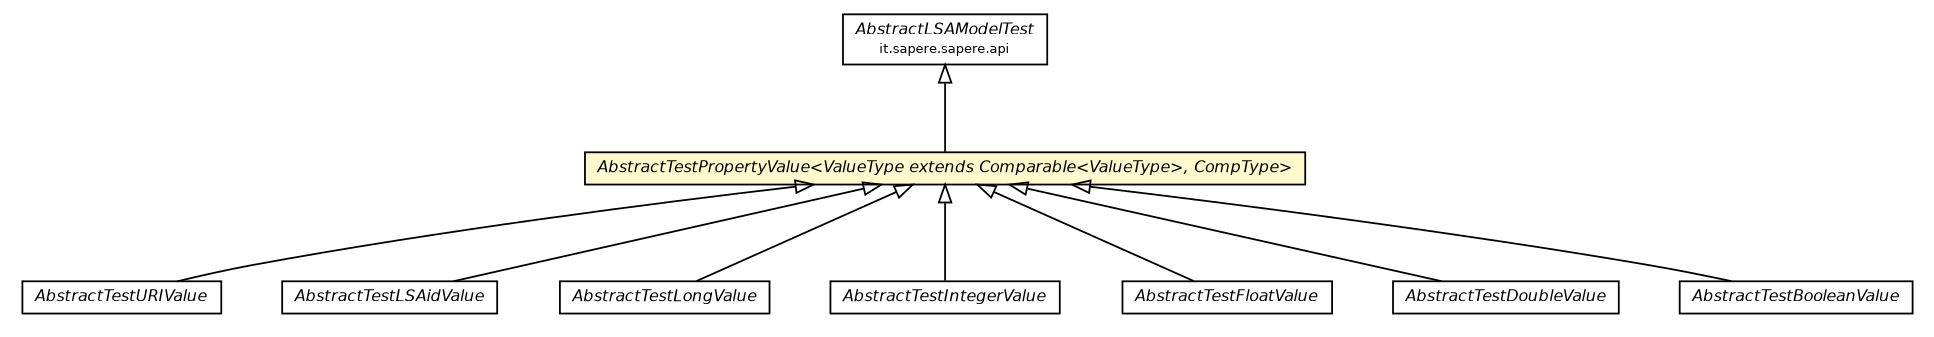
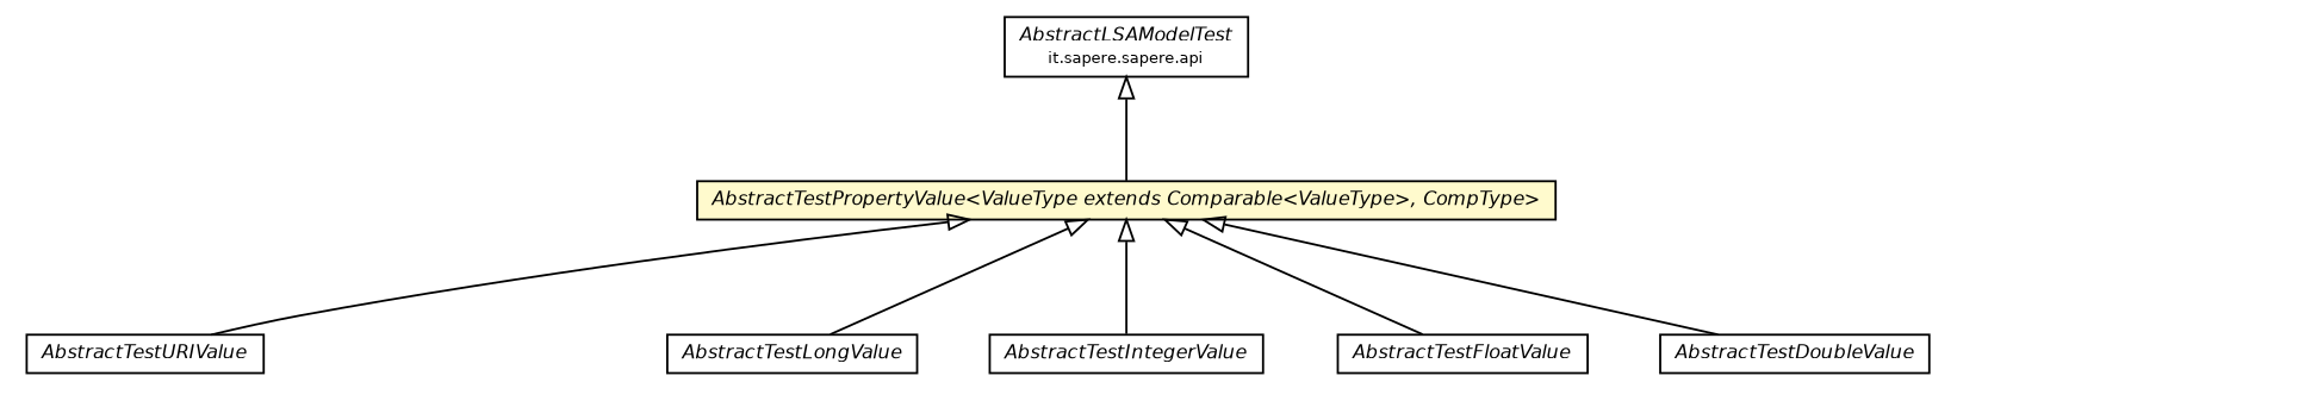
  digraph {
    node [fontcolor=black fontname=Helvetica fontsize=9.0 shape=plaintext]
    edge [arrowtail=empty dir=back fontname=Helvetica fontsize=10 headport=p labelfontname=Helvetica labelfontsize=10 tailport=p]
    n1 [label=<<table border="0" cellborder="1" cellspacing="0" cellpadding="2" port="p" href="../../AbstractLSAModelTest.html"> 		<tr><td><table border="0" cellspacing="0" cellpadding="1"> 			<tr><td><font face="Helvetica-Oblique"> AbstractLSAModelTest </font></td></tr> 			<tr><td><font point-size="7.0"> it.sapere.sapere.api </font></td></tr> 		</table></td></tr> 		</table>>]
    n2 [label=<<table border="0" cellborder="1" cellspacing="0" cellpadding="2" port="p" bgcolor="lemonChiffon" href="./AbstractTestPropertyValue.html"> 		<tr><td><table border="0" cellspacing="0" cellpadding="1"> 			<tr><td><font face="Helvetica-Oblique"> AbstractTestPropertyValue&lt;ValueType extends Comparable&lt;ValueType&gt;, CompType&gt; </font></td></tr> 		</table></td></tr> 		</table>>]
    n3 [label=<<table border="0" cellborder="1" cellspacing="0" cellpadding="2" port="p" href="./AbstractTestURIValue.html"> 		<tr><td><table border="0" cellspacing="0" cellpadding="1"> 			<tr><td><font face="Helvetica-Oblique"> AbstractTestURIValue </font></td></tr> 		</table></td></tr> 		</table>>]
-   n4 [label=<<table border="0" cellborder="1" cellspacing="0" cellpadding="2" port="p" href="./AbstractTestLSAidValue.html"> 		<tr><td><table border="0" cellspacing="0" cellpadding="1"> 			<tr><td><font face="Helvetica-Oblique"> AbstractTestLSAidValue </font></td></tr> 		</table></td></tr> 		</table>>]
    n5 [label=<<table border="0" cellborder="1" cellspacing="0" cellpadding="2" port="p" href="./AbstractTestLongValue.html"> 		<tr><td><table border="0" cellspacing="0" cellpadding="1"> 			<tr><td><font face="Helvetica-Oblique"> AbstractTestLongValue </font></td></tr> 		</table></td></tr> 		</table>>]
    n6 [label=<<table border="0" cellborder="1" cellspacing="0" cellpadding="2" port="p" href="./AbstractTestIntegerValue.html"> 		<tr><td><table border="0" cellspacing="0" cellpadding="1"> 			<tr><td><font face="Helvetica-Oblique"> AbstractTestIntegerValue </font></td></tr> 		</table></td></tr> 		</table>>]
    n7 [label=<<table border="0" cellborder="1" cellspacing="0" cellpadding="2" port="p" href="./AbstractTestFloatValue.html"> 		<tr><td><table border="0" cellspacing="0" cellpadding="1"> 			<tr><td><font face="Helvetica-Oblique"> AbstractTestFloatValue </font></td></tr> 		</table></td></tr> 		</table>>]
    n8 [label=<<table border="0" cellborder="1" cellspacing="0" cellpadding="2" port="p" href="./AbstractTestDoubleValue.html"> 		<tr><td><table border="0" cellspacing="0" cellpadding="1"> 			<tr><td><font face="Helvetica-Oblique"> AbstractTestDoubleValue </font></td></tr> 		</table></td></tr> 		</table>>]
-   n9 [label=<<table border="0" cellborder="1" cellspacing="0" cellpadding="2" port="p" href="./AbstractTestBooleanValue.html"> 		<tr><td><table border="0" cellspacing="0" cellpadding="1"> 			<tr><td><font face="Helvetica-Oblique"> AbstractTestBooleanValue </font></td></tr> 		</table></td></tr> 		</table>>]
    n1 -> n2
    n2 -> n3
-   n2 -> n4
    n2 -> n5
    n2 -> n6
    n2 -> n7
    n2 -> n8
-   n2 -> n9
  }
